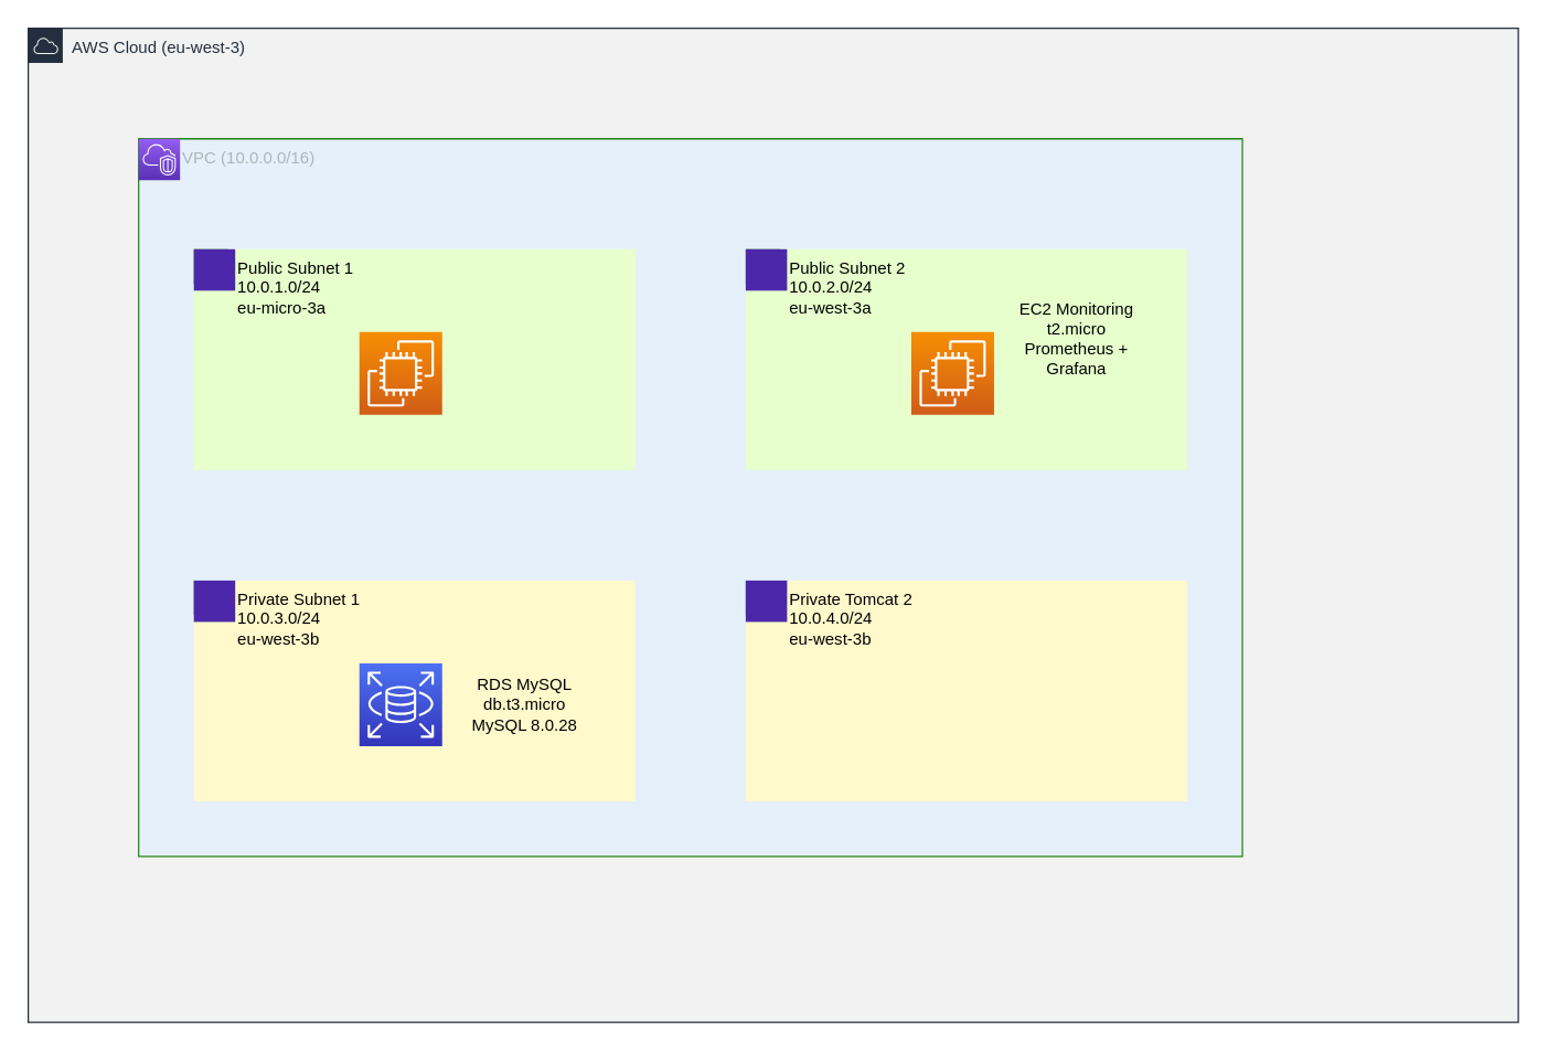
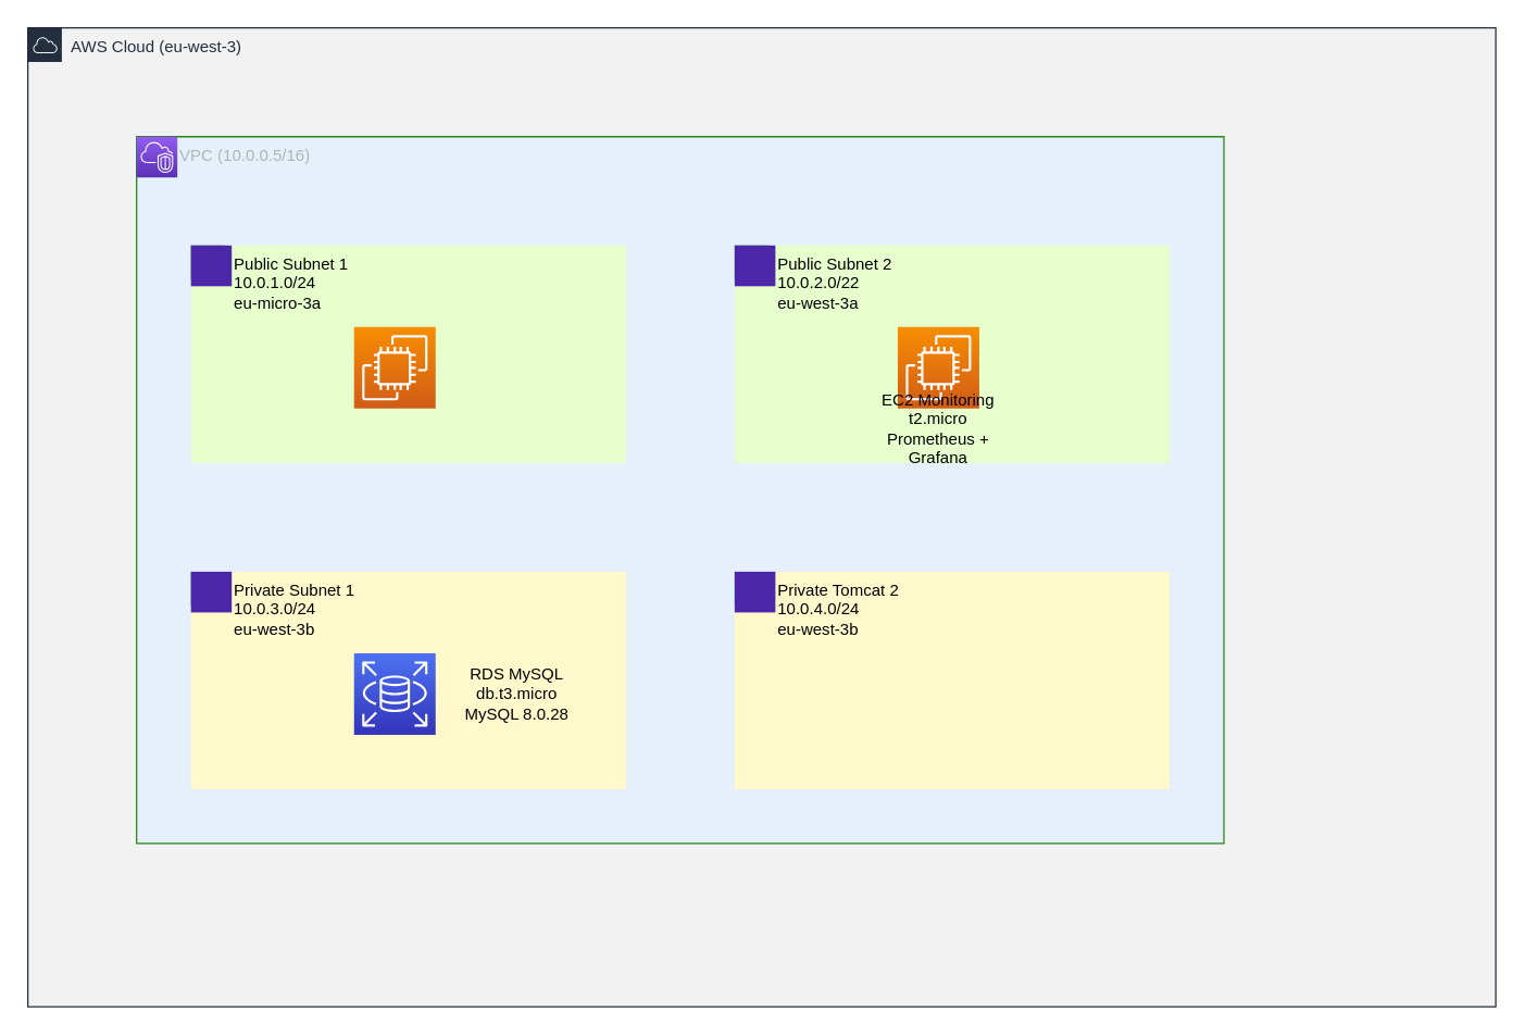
  <mxCell id="0" />
  <mxCell id="1" parent="0" />
  <mxCell id="2" value="AWS Cloud (eu-west-3)" style="points=[[0,0],[0.25,0],[0.5,0],[0.75,0],[1,0],[1,0.25],[1,0.5],[1,0.75],[1,1],[0.75,1],[0.5,1],[0.25,1],[0,1],[0,0.75],[0,0.5],[0,0.25]];outlineConnect=0;gradientColor=none;html=1;whiteSpace=wrap;fontSize=12;fontStyle=0;container=1;pointerEvents=0;collapsible=0;recursiveResize=0;shape=mxgraph.aws4.group;grIcon=mxgraph.aws4.group_aws_cloud;strokeColor=#232F3E;fillColor=#F2F2F2;verticalAlign=top;align=left;spacingLeft=30;fontColor=#232F3E;dashed=0;" vertex="1" parent="1"><mxGeometry x="20" y="20" width="1080" height="720" as="geometry" /></mxCell>
- <mxCell id="3" value="VPC (10.0.0.0/16)" style="points=[[0,0],[0.25,0],[0.5,0],[0.75,0],[1,0],[1,0.25],[1,0.5],[1,0.75],[1,1],[0.75,1],[0.5,1],[0.25,1],[0,1],[0,0.75],[0,0.5],[0,0.25]];outlineConnect=0;gradientColor=none;html=1;whiteSpace=wrap;fontSize=12;fontStyle=0;container=1;pointerEvents=0;collapsible=0;recursiveResize=0;shape=mxgraph.aws4.group;grIcon=mxgraph.aws4.group_vpc;strokeColor=#248814;fillColor=#E6F0FA;verticalAlign=top;align=left;spacingLeft=30;fontColor=#AAB7B8;dashed=0;" vertex="1" parent="2"><mxGeometry x="80" y="80" width="800" height="520" as="geometry" /></mxCell>
+ <mxCell id="3" value="VPC (10.0.0.5/16)" style="points=[[0,0],[0.25,0],[0.5,0],[0.75,0],[1,0],[1,0.25],[1,0.5],[1,0.75],[1,1],[0.75,1],[0.5,1],[0.25,1],[0,1],[0,0.75],[0,0.5],[0,0.25]];outlineConnect=0;gradientColor=none;html=1;whiteSpace=wrap;fontSize=12;fontStyle=0;container=1;pointerEvents=0;collapsible=0;recursiveResize=0;shape=mxgraph.aws4.group;grIcon=mxgraph.aws4.group_vpc;strokeColor=#248814;fillColor=#E6F0FA;verticalAlign=top;align=left;spacingLeft=30;fontColor=#AAB7B8;dashed=0;" vertex="1" parent="2"><mxGeometry x="80" y="80" width="800" height="520" as="geometry" /></mxCell>
  <mxCell id="4" value="" style="sketch=0;points=[[0,0,0],[0.25,0,0],[0.5,0,0],[0.75,0,0],[1,0,0],[0,1,0],[0.25,1,0],[0.5,1,0],[0.75,1,0],[1,1,0],[0,0.25,0],[0,0.5,0],[0,0.75,0],[1,0.25,0],[1,0.5,0],[1,0.75,0]];outlineConnect=0;fontColor=#232F3E;gradientColor=#945DF2;gradientDirection=north;fillColor=#5A30B5;strokeColor=#ffffff;dashed=0;verticalLabelPosition=bottom;verticalAlign=top;align=center;html=1;fontSize=12;fontStyle=0;aspect=fixed;shape=mxgraph.aws4.resourceIcon;resIcon=mxgraph.aws4.vpc;" vertex="1" parent="3"><mxGeometry width="30" height="30" as="geometry" /></mxCell>
  <mxCell id="5" value="Public Subnet 1&#10;10.0.1.0/24&#10;eu-micro-3a" style="points=[[0,0],[0.25,0],[0.5,0],[0.75,0],[1,0],[1,0.25],[1,0.5],[1,0.75],[1,1],[0.75,1],[0.5,1],[0.25,1],[0,1],[0,0.75],[0,0.5],[0,0.25]];outlineConnect=0;gradientColor=none;html=1;whiteSpace=wrap;fontSize=12;fontStyle=0;container=1;pointerEvents=0;collapsible=0;recursiveResize=0;shape=mxgraph.aws4.group;grIcon=mxgraph.aws4.group_security_group;grStroke=0;strokeColor=#248814;fillColor=#E6FFCC;verticalAlign=top;align=left;spacingLeft=30;fontColor=#000000;dashed=0;" vertex="1" parent="3"><mxGeometry x="40" y="80" width="320" height="160" as="geometry" /></mxCell>
  <mxCell id="6" value="" style="sketch=0;outlineConnect=0;fontColor=#232F3E;gradientColor=none;fillColor=#4D27AA;strokeColor=none;dashed=0;verticalLabelPosition=bottom;verticalAlign=top;align=center;html=1;fontSize=12;fontStyle=0;aspect=fixed;pointerEvents=1;shape=mxgraph.aws4.subnet;" vertex="1" parent="5"><mxGeometry width="30" height="30" as="geometry" /></mxCell>
  <mxCell id="7" value="" style="sketch=0;points=[[0,0,0],[0.25,0,0],[0.5,0,0],[0.75,0,0],[1,0,0],[0,1,0],[0.25,1,0],[0.5,1,0],[0.75,1,0],[1,1,0],[0,0.25,0],[0,0.5,0],[0,0.75,0],[1,0.25,0],[1,0.5,0],[1,0.75,0]];outlineConnect=0;fontColor=#232F3E;gradientColor=#F78E04;gradientDirection=north;fillColor=#D05C17;strokeColor=#ffffff;dashed=0;verticalLabelPosition=bottom;verticalAlign=top;align=center;html=1;fontSize=12;fontStyle=0;aspect=fixed;shape=mxgraph.aws4.resourceIcon;resIcon=mxgraph.aws4.ec2;" vertex="1" parent="5"><mxGeometry x="120" y="60" width="60" height="60" as="geometry" /></mxCell>
- <mxCell id="8" value="Public Subnet 2&#10;10.0.2.0/24&#10;eu-west-3a" style="points=[[0,0],[0.25,0],[0.5,0],[0.75,0],[1,0],[1,0.25],[1,0.5],[1,0.75],[1,1],[0.75,1],[0.5,1],[0.25,1],[0,1],[0,0.75],[0,0.5],[0,0.25]];outlineConnect=0;gradientColor=none;html=1;whiteSpace=wrap;fontSize=12;fontStyle=0;container=1;pointerEvents=0;collapsible=0;recursiveResize=0;shape=mxgraph.aws4.group;grIcon=mxgraph.aws4.group_security_group;grStroke=0;strokeColor=#248814;fillColor=#E6FFCC;verticalAlign=top;align=left;spacingLeft=30;fontColor=#000000;dashed=0;" vertex="1" parent="3"><mxGeometry x="440" y="80" width="320" height="160" as="geometry" /></mxCell>
+ <mxCell id="8" value="Public Subnet 2&#10;10.0.2.0/22&#10;eu-west-3a" style="points=[[0,0],[0.25,0],[0.5,0],[0.75,0],[1,0],[1,0.25],[1,0.5],[1,0.75],[1,1],[0.75,1],[0.5,1],[0.25,1],[0,1],[0,0.75],[0,0.5],[0,0.25]];outlineConnect=0;gradientColor=none;html=1;whiteSpace=wrap;fontSize=12;fontStyle=0;container=1;pointerEvents=0;collapsible=0;recursiveResize=0;shape=mxgraph.aws4.group;grIcon=mxgraph.aws4.group_security_group;grStroke=0;strokeColor=#248814;fillColor=#E6FFCC;verticalAlign=top;align=left;spacingLeft=30;fontColor=#000000;dashed=0;" vertex="1" parent="3"><mxGeometry x="440" y="80" width="320" height="160" as="geometry" /></mxCell>
  <mxCell id="9" value="" style="sketch=0;outlineConnect=0;fontColor=#232F3E;gradientColor=none;fillColor=#4D27AA;strokeColor=none;dashed=0;verticalLabelPosition=bottom;verticalAlign=top;align=center;html=1;fontSize=12;fontStyle=0;aspect=fixed;pointerEvents=1;shape=mxgraph.aws4.subnet;" vertex="1" parent="8"><mxGeometry width="30" height="30" as="geometry" /></mxCell>
  <mxCell id="10" value="" style="sketch=0;points=[[0,0,0],[0.25,0,0],[0.5,0,0],[0.75,0,0],[1,0,0],[0,1,0],[0.25,1,0],[0.5,1,0],[0.75,1,0],[1,1,0],[0,0.25,0],[0,0.5,0],[0,0.75,0],[1,0.25,0],[1,0.5,0],[1,0.75,0]];outlineConnect=0;fontColor=#232F3E;gradientColor=#F78E04;gradientDirection=north;fillColor=#D05C17;strokeColor=#ffffff;dashed=0;verticalLabelPosition=bottom;verticalAlign=top;align=center;html=1;fontSize=12;fontStyle=0;aspect=fixed;shape=mxgraph.aws4.resourceIcon;resIcon=mxgraph.aws4.ec2;" vertex="1" parent="8"><mxGeometry x="120" y="60" width="60" height="60" as="geometry" /></mxCell>
- <mxCell id="11" value="EC2 Monitoring&#10;t2.micro&#10;Prometheus + Grafana" style="text;html=1;strokeColor=none;fillColor=none;align=center;verticalAlign=middle;whiteSpace=wrap;rounded=0;" vertex="1" parent="8"><mxGeometry x="190" y="50" width="100" height="30" as="geometry" /></mxCell>
+ <mxCell id="11" value="EC2 Monitoring&#10;t2.micro&#10;Prometheus + Grafana" style="text;html=1;strokeColor=none;fillColor=none;align=center;verticalAlign=middle;whiteSpace=wrap;rounded=0;" vertex="1" parent="8"><mxGeometry x="100" y="120" width="100" height="30" as="geometry" /></mxCell>
  <mxCell id="12" value="Private Subnet 1&#10;10.0.3.0/24&#10;eu-west-3b" style="points=[[0,0],[0.25,0],[0.5,0],[0.75,0],[1,0],[1,0.25],[1,0.5],[1,0.75],[1,1],[0.75,1],[0.5,1],[0.25,1],[0,1],[0,0.75],[0,0.5],[0,0.25]];outlineConnect=0;gradientColor=none;html=1;whiteSpace=wrap;fontSize=12;fontStyle=0;container=1;pointerEvents=0;collapsible=0;recursiveResize=0;shape=mxgraph.aws4.group;grIcon=mxgraph.aws4.group_security_group;grStroke=0;strokeColor=#147EBA;fillColor=#FFF9CC;verticalAlign=top;align=left;spacingLeft=30;fontColor=#000000;dashed=0;" vertex="1" parent="3"><mxGeometry x="40" y="320" width="320" height="160" as="geometry" /></mxCell>
  <mxCell id="13" value="" style="sketch=0;outlineConnect=0;fontColor=#232F3E;gradientColor=none;fillColor=#4D27AA;strokeColor=none;dashed=0;verticalLabelPosition=bottom;verticalAlign=top;align=center;html=1;fontSize=12;fontStyle=0;aspect=fixed;pointerEvents=1;shape=mxgraph.aws4.subnet;" vertex="1" parent="12"><mxGeometry width="30" height="30" as="geometry" /></mxCell>
  <mxCell id="14" value="" style="sketch=0;points=[[0,0,0],[0.25,0,0],[0.5,0,0],[0.75,0,0],[1,0,0],[0,1,0],[0.25,1,0],[0.5,1,0],[0.75,1,0],[1,1,0],[0,0.25,0],[0,0.5,0],[0,0.75,0],[1,0.25,0],[1,0.5,0],[1,0.75,0]];outlineConnect=0;fontColor=#232F3E;gradientColor=#4D72F3;gradientDirection=north;fillColor=#3334B9;strokeColor=#ffffff;dashed=0;verticalLabelPosition=bottom;verticalAlign=top;align=center;html=1;fontSize=12;fontStyle=0;aspect=fixed;shape=mxgraph.aws4.resourceIcon;resIcon=mxgraph.aws4.rds;" vertex="1" parent="12"><mxGeometry x="120" y="60" width="60" height="60" as="geometry" /></mxCell>
  <mxCell id="15" value="RDS MySQL&#10;db.t3.micro&#10;MySQL 8.0.28" style="text;html=1;strokeColor=none;fillColor=none;align=center;verticalAlign=middle;whiteSpace=wrap;rounded=0;" vertex="1" parent="12"><mxGeometry x="190" y="75" width="100" height="30" as="geometry" /></mxCell>
  <mxCell id="16" value="Private Tomcat 2&#10;10.0.4.0/24&#10;eu-west-3b" style="points=[[0,0],[0.25,0],[0.5,0],[0.75,0],[1,0],[1,0.25],[1,0.5],[1,0.75],[1,1],[0.75,1],[0.5,1],[0.25,1],[0,1],[0,0.75],[0,0.5],[0,0.25]];outlineConnect=0;gradientColor=none;html=1;whiteSpace=wrap;fontSize=12;fontStyle=0;container=1;pointerEvents=0;collapsible=0;recursiveResize=0;shape=mxgraph.aws4.group;grIcon=mxgraph.aws4.group_security_group;grStroke=0;strokeColor=#147EBA;fillColor=#FFF9CC;verticalAlign=top;align=left;spacingLeft=30;fontColor=#000000;dashed=0;" vertex="1" parent="3"><mxGeometry x="440" y="320" width="320" height="160" as="geometry" /></mxCell>
  <mxCell id="17" value="" style="sketch=0;outlineConnect=0;fontColor=#232F3E;gradientColor=none;fillColor=#4D27AA;strokeColor=none;dashed=0;verticalLabelPosition=bottom;verticalAlign=top;align=center;html=1;fontSize=12;fontStyle=0;aspect=fixed;pointerEvents=1;shape=mxgraph.aws4.subnet;" vertex="1" parent="16"><mxGeometry width="30" height="30" as="geometry" /></mxCell>
